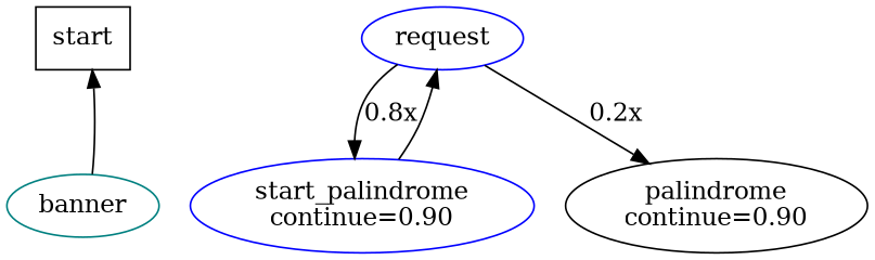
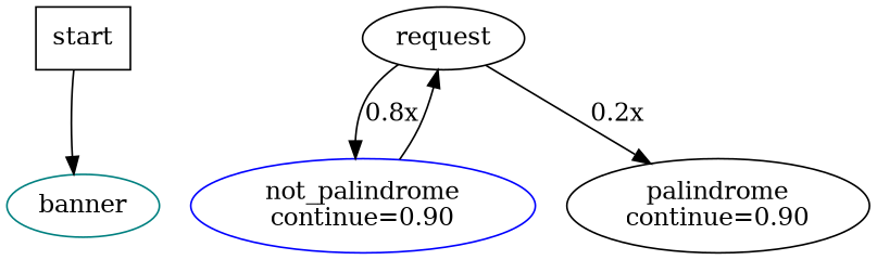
  digraph {
    node [color=black]
    n1 [label=start shape=box]
    n2 [color=teal label=banner]
-   n3 [color=blue label=request]
-   n4 [color=blue label="start_palindrome\ncontinue=0.90"]
+   n3 [label=request]
+   n4 [color=blue label="not_palindrome\ncontinue=0.90"]
    n5 [label="palindrome\ncontinue=0.90"]
-   n2 -> n1
+   n1 -> n2
    n3 -> n4 [label="0.8x"]
    n3 -> n5 [label="0.2x"]
    n4 -> n3
  }
